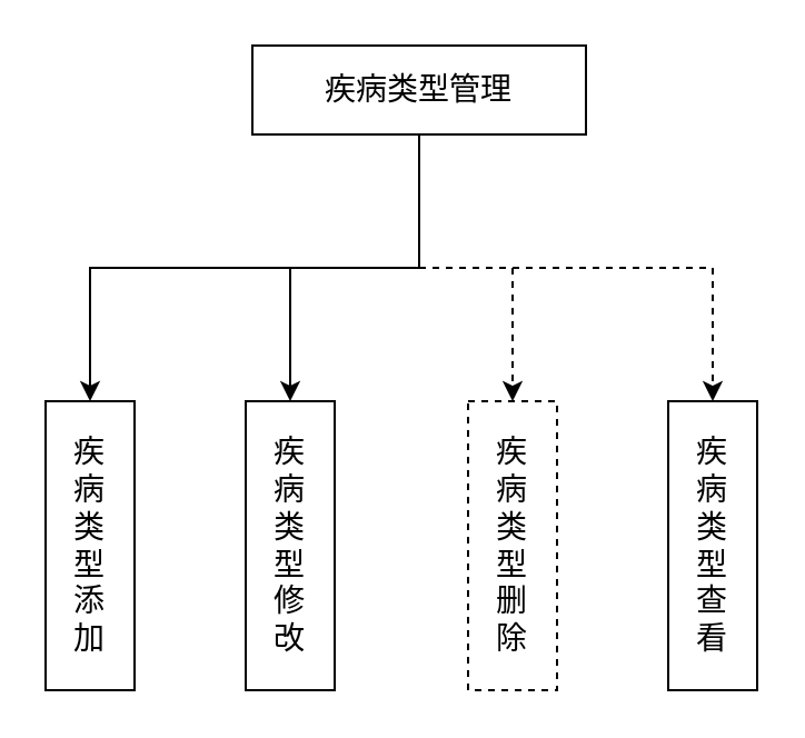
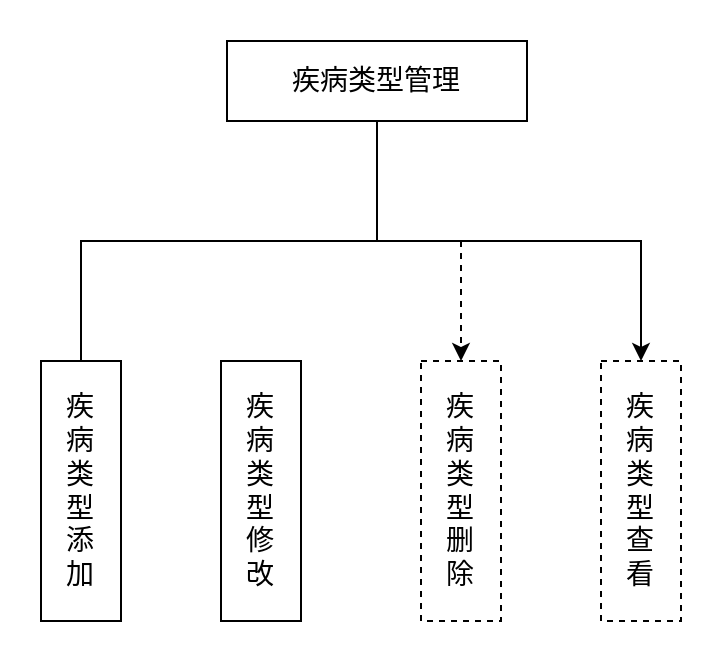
  <mxCell id="0" />
  <mxCell id="1" parent="0" />
- <mxCell id="2" style="edgeStyle=elbowEdgeStyle;rounded=0;orthogonalLoop=1;jettySize=auto;elbow=vertical;html=1;exitX=0.5;exitY=1;exitDx=0;exitDy=0;entryX=0.5;entryY=0;entryDx=0;entryDy=0;" parent="1" source="6" target="7" edge="1"><mxGeometry relative="1" as="geometry" /></mxCell>
- <mxCell id="3" style="edgeStyle=elbowEdgeStyle;rounded=0;orthogonalLoop=1;jettySize=auto;elbow=vertical;html=1;exitX=0.5;exitY=1;exitDx=0;exitDy=0;entryX=0.5;entryY=0;entryDx=0;entryDy=0;dashed=1;" parent="1" source="6" target="10" edge="1"><mxGeometry relative="1" as="geometry" /></mxCell>
- <mxCell id="4" style="edgeStyle=elbowEdgeStyle;rounded=0;orthogonalLoop=1;jettySize=auto;elbow=vertical;html=1;exitX=0.5;exitY=1;exitDx=0;exitDy=0;entryX=0.5;entryY=0;entryDx=0;entryDy=0;" parent="1" source="6" target="8" edge="1"><mxGeometry relative="1" as="geometry" /></mxCell>
+ <mxCell id="2" style="edgeStyle=elbowEdgeStyle;rounded=0;orthogonalLoop=1;jettySize=auto;elbow=vertical;html=1;exitX=0.5;exitY=1;exitDx=0;exitDy=0;entryX=0.5;entryY=0;entryDx=0;entryDy=0;endArrow=none;" parent="1" source="6" target="7" edge="1"><mxGeometry relative="1" as="geometry" /></mxCell>
+ <mxCell id="3" style="edgeStyle=elbowEdgeStyle;rounded=0;orthogonalLoop=1;jettySize=auto;elbow=vertical;html=1;exitX=0.5;exitY=1;exitDx=0;exitDy=0;entryX=0.5;entryY=0;entryDx=0;entryDy=0;" parent="1" source="6" target="10" edge="1"><mxGeometry relative="1" as="geometry" /></mxCell>
  <mxCell id="5" style="edgeStyle=elbowEdgeStyle;rounded=0;orthogonalLoop=1;jettySize=auto;elbow=vertical;html=1;exitX=0.5;exitY=1;exitDx=0;exitDy=0;entryX=0.5;entryY=0;entryDx=0;entryDy=0;dashed=1;" parent="1" source="6" target="9" edge="1"><mxGeometry relative="1" as="geometry" /></mxCell>
  <mxCell id="6" value="&lt;font style=&quot;font-size: 14px&quot;&gt;疾病类型管理&lt;/font&gt;" style="rounded=0;whiteSpace=wrap;html=1;" parent="1" vertex="1"><mxGeometry x="113" y="20" width="150" height="40" as="geometry" /></mxCell>
  <mxCell id="7" value="&lt;font style=&quot;font-size: 14px&quot;&gt;疾&lt;br&gt;病&lt;br&gt;类&lt;br&gt;型&lt;br&gt;添&lt;br&gt;加&lt;/font&gt;" style="rounded=0;whiteSpace=wrap;html=1;" parent="1" vertex="1"><mxGeometry x="20" y="180" width="40" height="130" as="geometry" /></mxCell>
  <mxCell id="8" value="&lt;font style=&quot;font-size: 14px&quot;&gt;疾&lt;br&gt;病&lt;br&gt;类&lt;br&gt;型&lt;br&gt;修&lt;br&gt;改&lt;/font&gt;" style="rounded=0;whiteSpace=wrap;html=1;" parent="1" vertex="1"><mxGeometry x="110" y="180" width="40" height="130" as="geometry" /></mxCell>
  <mxCell id="9" value="&lt;font style=&quot;font-size: 14px&quot;&gt;疾&lt;br&gt;病&lt;br&gt;类&lt;br&gt;型&lt;br&gt;删&lt;br&gt;除&lt;/font&gt;" style="rounded=0;whiteSpace=wrap;html=1;dashed=1;" parent="1" vertex="1"><mxGeometry x="210" y="180" width="40" height="130" as="geometry" /></mxCell>
- <mxCell id="10" value="&lt;font style=&quot;font-size: 14px&quot;&gt;&lt;font&gt;疾&lt;br&gt;病&lt;br&gt;类&lt;br&gt;型&lt;br&gt;查&lt;br&gt;&lt;/font&gt;看&lt;/font&gt;&lt;br&gt;" style="rounded=0;whiteSpace=wrap;html=1;" parent="1" vertex="1"><mxGeometry x="300" y="180" width="40" height="130" as="geometry" /></mxCell>
+ <mxCell id="10" value="&lt;font style=&quot;font-size: 14px&quot;&gt;&lt;font&gt;疾&lt;br&gt;病&lt;br&gt;类&lt;br&gt;型&lt;br&gt;查&lt;br&gt;&lt;/font&gt;看&lt;/font&gt;&lt;br&gt;" style="rounded=0;whiteSpace=wrap;html=1;dashed=1;" parent="1" vertex="1"><mxGeometry x="300" y="180" width="40" height="130" as="geometry" /></mxCell>
